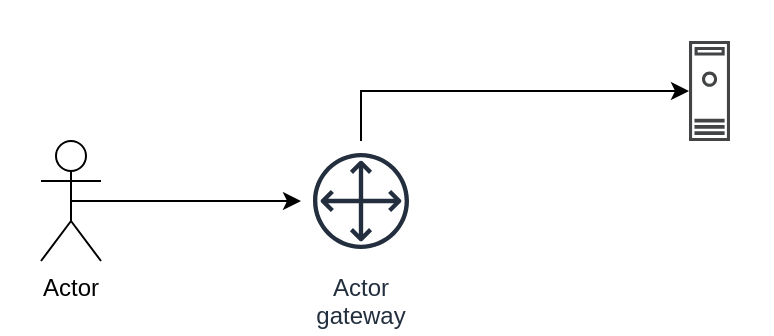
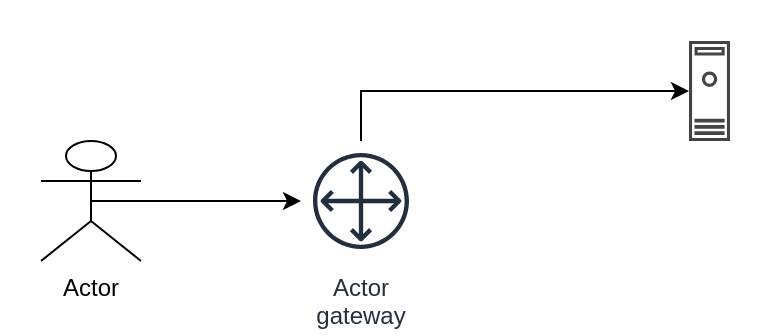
  <mxCell id="0" />
  <mxCell id="1" parent="0" />
  <mxCell id="2" style="edgeStyle=orthogonalEdgeStyle;rounded=0;orthogonalLoop=1;jettySize=auto;html=1;exitX=0.5;exitY=0.5;exitDx=0;exitDy=0;exitPerimeter=0;" edge="1" parent="1" source="3"><mxGeometry relative="1" as="geometry"><mxPoint x="150" y="100" as="targetPoint" /></mxGeometry></mxCell>
- <mxCell id="3" value="Actor" style="shape=umlActor;verticalLabelPosition=bottom;verticalAlign=top;html=1;outlineConnect=0;" vertex="1" parent="1"><mxGeometry x="20" y="70" width="30" height="60" as="geometry" /></mxCell>
+ <mxCell id="3" value="Actor" style="shape=umlActor;verticalLabelPosition=bottom;verticalAlign=top;html=1;outlineConnect=0;" vertex="1" parent="1"><mxGeometry x="20" y="70" width="50" height="60" as="geometry" /></mxCell>
  <mxCell id="4" style="edgeStyle=orthogonalEdgeStyle;rounded=0;orthogonalLoop=1;jettySize=auto;html=1;" edge="1" parent="1" source="5" target="6"><mxGeometry relative="1" as="geometry"><Array as="points"><mxPoint x="180" y="45" /></Array></mxGeometry></mxCell>
  <mxCell id="5" value="Actor&#10;gateway" style="sketch=0;outlineConnect=0;fontColor=#232F3E;gradientColor=none;strokeColor=#232F3E;fillColor=#ffffff;dashed=0;verticalLabelPosition=bottom;verticalAlign=top;align=center;html=1;fontSize=12;fontStyle=0;aspect=fixed;shape=mxgraph.aws4.resourceIcon;resIcon=mxgraph.aws4.customer_gateway;" vertex="1" parent="1"><mxGeometry x="150" y="70" width="60" height="60" as="geometry" /></mxCell>
  <mxCell id="6" value="" style="sketch=0;pointerEvents=1;shadow=0;dashed=0;html=1;strokeColor=none;fillColor=#434445;aspect=fixed;labelPosition=center;verticalLabelPosition=bottom;verticalAlign=top;align=center;outlineConnect=0;shape=mxgraph.vvd.machine;" vertex="1" parent="1"><mxGeometry x="344" y="20" width="20.5" height="50" as="geometry" /></mxCell>
